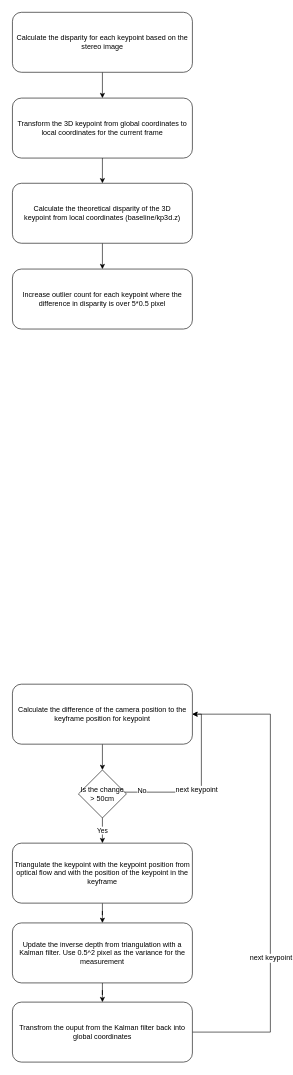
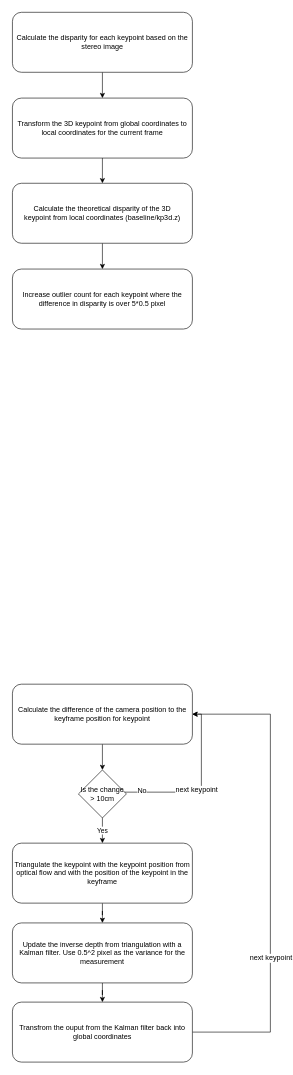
  <mxCell id="0" />
  <mxCell id="1" parent="0" />
  <mxCell id="2" style="edgeStyle=orthogonalEdgeStyle;rounded=0;orthogonalLoop=1;jettySize=auto;html=1;entryX=0.5;entryY=0;entryDx=0;entryDy=0;" edge="1" parent="1" source="3" target="7"><mxGeometry relative="1" as="geometry" /></mxCell>
  <mxCell id="3" value="Transform the 3D keypoint from global coordinates to local coordinates for the current frame" style="rounded=1;whiteSpace=wrap;html=1;fontSize=12;glass=0;strokeWidth=1;shadow=0;" vertex="1" parent="1"><mxGeometry x="20" y="163" width="300" height="100" as="geometry" /></mxCell>
  <mxCell id="4" style="edgeStyle=orthogonalEdgeStyle;rounded=0;orthogonalLoop=1;jettySize=auto;html=1;entryX=0.5;entryY=0;entryDx=0;entryDy=0;" edge="1" parent="1" source="5" target="3"><mxGeometry relative="1" as="geometry" /></mxCell>
  <mxCell id="5" value="Calculate the disparity for each keypoint based on the stereo image" style="rounded=1;whiteSpace=wrap;html=1;fontSize=12;glass=0;strokeWidth=1;shadow=0;" vertex="1" parent="1"><mxGeometry x="20" y="20" width="300" height="100" as="geometry" /></mxCell>
  <mxCell id="6" style="edgeStyle=orthogonalEdgeStyle;rounded=0;orthogonalLoop=1;jettySize=auto;html=1;entryX=0.5;entryY=0;entryDx=0;entryDy=0;" edge="1" parent="1" source="7" target="8"><mxGeometry relative="1" as="geometry" /></mxCell>
  <mxCell id="7" value="Calculate the theoretical disparity of the 3D keypoint&amp;nbsp;from local coordinates (baseline/kp3d.z)" style="rounded=1;whiteSpace=wrap;html=1;fontSize=12;glass=0;strokeWidth=1;shadow=0;" vertex="1" parent="1"><mxGeometry x="20" y="305" width="300" height="100" as="geometry" /></mxCell>
  <mxCell id="8" value="Increase outlier count for each keypoint where the difference in disparity is over 5*0.5 pixel" style="rounded=1;whiteSpace=wrap;html=1;fontSize=12;glass=0;strokeWidth=1;shadow=0;" vertex="1" parent="1"><mxGeometry x="20" y="448" width="300" height="100" as="geometry" /></mxCell>
  <mxCell id="9" style="edgeStyle=orthogonalEdgeStyle;rounded=0;orthogonalLoop=1;jettySize=auto;html=1;exitX=0.5;exitY=1;exitDx=0;exitDy=0;" edge="1" parent="1"><mxGeometry relative="1" as="geometry"><mxPoint x="120" y="600" as="sourcePoint" /><mxPoint x="120" y="600" as="targetPoint" /></mxGeometry></mxCell>
  <mxCell id="10" style="edgeStyle=orthogonalEdgeStyle;rounded=0;orthogonalLoop=1;jettySize=auto;html=1;entryX=0.5;entryY=0;entryDx=0;entryDy=0;" edge="1" parent="1" source="11" target="16"><mxGeometry relative="1" as="geometry" /></mxCell>
  <mxCell id="11" value="Calculate the difference of the camera position to the keyframe position for keypoint" style="rounded=1;whiteSpace=wrap;html=1;fontSize=12;glass=0;strokeWidth=1;shadow=0;" vertex="1" parent="1"><mxGeometry x="20" y="1140" width="300" height="100" as="geometry" /></mxCell>
  <mxCell id="12" style="edgeStyle=orthogonalEdgeStyle;rounded=0;orthogonalLoop=1;jettySize=auto;html=1;entryX=1;entryY=0.5;entryDx=0;entryDy=0;" edge="1" parent="1" source="16" target="11"><mxGeometry relative="1" as="geometry"><Array as="points"><mxPoint x="335" y="1320" /><mxPoint x="335" y="1190" /></Array></mxGeometry></mxCell>
  <mxCell id="13" value="next keypoint" style="text;html=1;align=center;verticalAlign=middle;resizable=0;points=[];labelBackgroundColor=#ffffff;" vertex="1" connectable="0" parent="12"><mxGeometry x="-0.129" y="4" relative="1" as="geometry"><mxPoint as="offset" /></mxGeometry></mxCell>
  <mxCell id="14" value="No" style="text;html=1;align=center;verticalAlign=middle;resizable=0;points=[];labelBackgroundColor=#ffffff;" vertex="1" connectable="0" parent="12"><mxGeometry x="-0.793" y="3" relative="1" as="geometry"><mxPoint as="offset" /></mxGeometry></mxCell>
  <mxCell id="15" value="Yes" style="edgeStyle=orthogonalEdgeStyle;rounded=0;orthogonalLoop=1;jettySize=auto;html=1;" edge="1" parent="1" source="16" target="18"><mxGeometry relative="1" as="geometry" /></mxCell>
- <mxCell id="16" value="Is the change &amp;gt; 50cm" style="rhombus;whiteSpace=wrap;html=1;" vertex="1" parent="1"><mxGeometry x="130" y="1283" width="80" height="80" as="geometry" /></mxCell>
+ <mxCell id="16" value="Is the change &amp;gt; 10cm" style="rhombus;whiteSpace=wrap;html=1;" vertex="1" parent="1"><mxGeometry x="130" y="1283" width="80" height="80" as="geometry" /></mxCell>
  <mxCell id="17" style="edgeStyle=orthogonalEdgeStyle;rounded=0;orthogonalLoop=1;jettySize=auto;html=1;entryX=0.5;entryY=0;entryDx=0;entryDy=0;" edge="1" parent="1" source="18" target="20"><mxGeometry relative="1" as="geometry" /></mxCell>
  <mxCell id="18" value="Triangulate the keypoint with the keypoint position from optical flow and with the position of the keypoint in the keyframe" style="rounded=1;whiteSpace=wrap;html=1;fontSize=12;glass=0;strokeWidth=1;shadow=0;" vertex="1" parent="1"><mxGeometry x="20" y="1405" width="300" height="100" as="geometry" /></mxCell>
  <mxCell id="19" style="edgeStyle=orthogonalEdgeStyle;rounded=0;orthogonalLoop=1;jettySize=auto;html=1;entryX=0.5;entryY=0;entryDx=0;entryDy=0;" edge="1" parent="1" source="20" target="23"><mxGeometry relative="1" as="geometry" /></mxCell>
  <mxCell id="20" value="Update the inverse depth from triangulation with a Kalman filter. Use 0.5^2 pixel as the variance for the measurement" style="rounded=1;whiteSpace=wrap;html=1;fontSize=12;glass=0;strokeWidth=1;shadow=0;" vertex="1" parent="1"><mxGeometry x="20" y="1538" width="300" height="100" as="geometry" /></mxCell>
  <mxCell id="21" style="edgeStyle=orthogonalEdgeStyle;rounded=0;orthogonalLoop=1;jettySize=auto;html=1;entryX=1;entryY=0.5;entryDx=0;entryDy=0;" edge="1" parent="1" source="23" target="11"><mxGeometry relative="1" as="geometry"><Array as="points"><mxPoint x="450" y="1720" /><mxPoint x="450" y="1190" /></Array></mxGeometry></mxCell>
  <mxCell id="22" value="next keypoint" style="text;html=1;align=center;verticalAlign=middle;resizable=0;points=[];labelBackgroundColor=#ffffff;" vertex="1" connectable="0" parent="21"><mxGeometry x="-0.357" relative="1" as="geometry"><mxPoint as="offset" /></mxGeometry></mxCell>
  <mxCell id="23" value="Transfrom the ouput from the Kalman filter back into global coordinates" style="rounded=1;whiteSpace=wrap;html=1;fontSize=12;glass=0;strokeWidth=1;shadow=0;" vertex="1" parent="1"><mxGeometry x="20" y="1670" width="300" height="100" as="geometry" /></mxCell>
